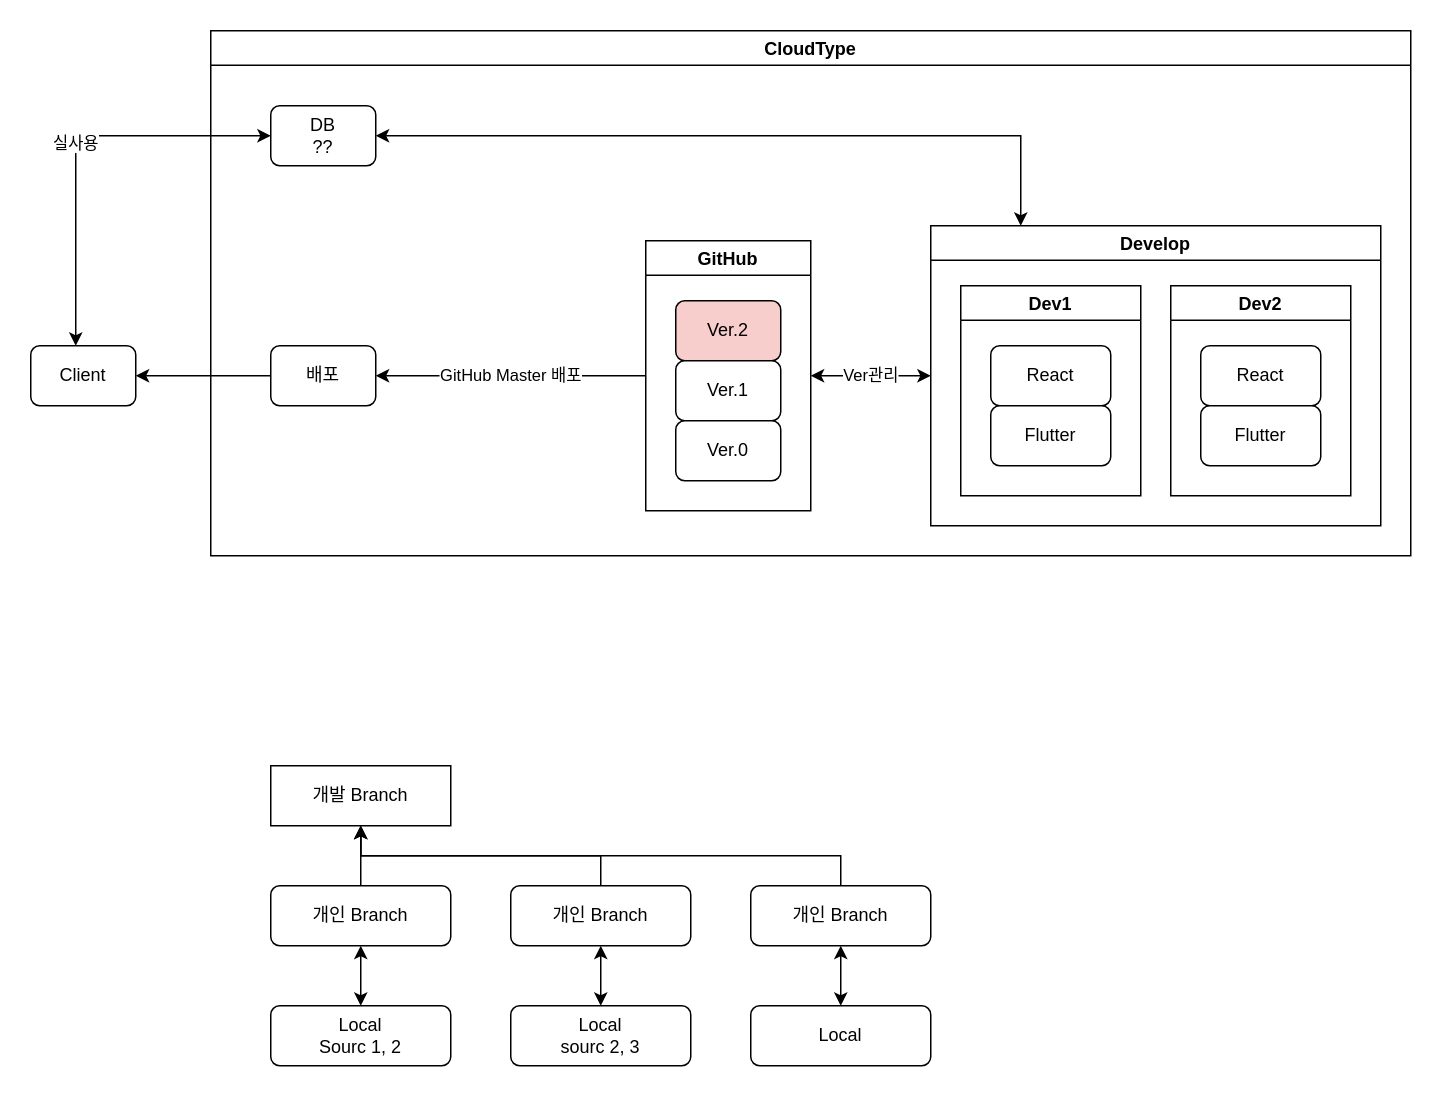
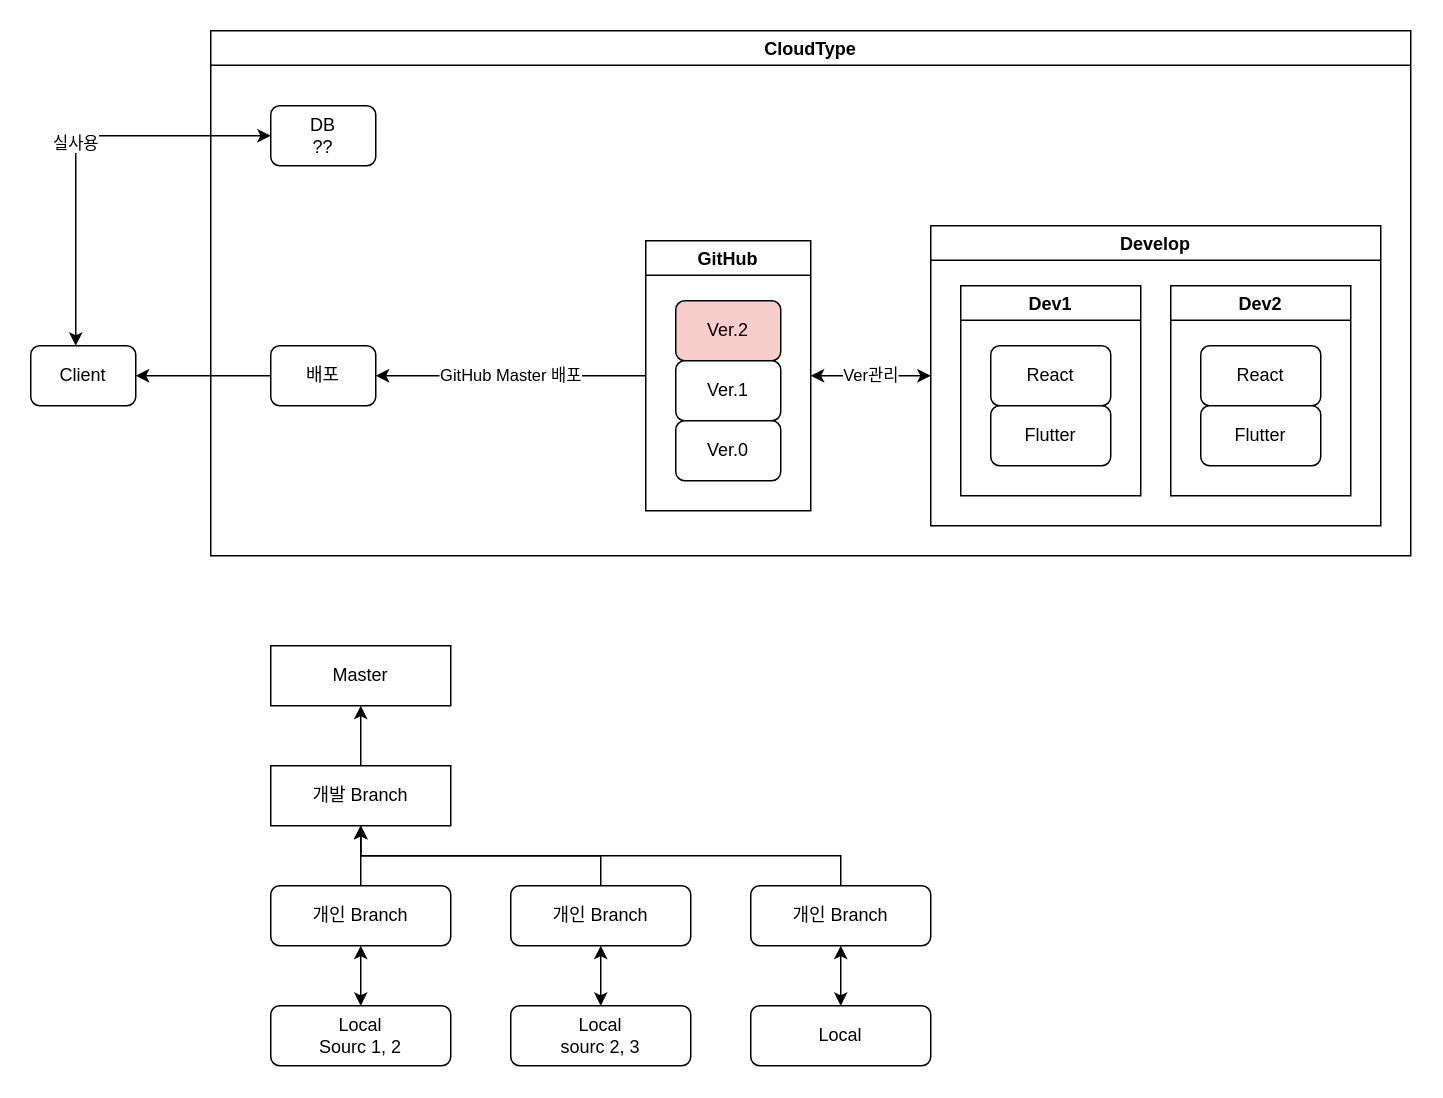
  <mxCell id="0" />
  <mxCell id="1" parent="0" />
  <mxCell id="2" value="CloudType" style="swimlane;" parent="1" vertex="1"><mxGeometry x="140" y="20" width="800" height="350" as="geometry" /></mxCell>
  <mxCell id="3" value="DB&lt;br&gt;??" style="rounded=1;whiteSpace=wrap;html=1;" parent="2" vertex="1"><mxGeometry x="40" y="50" width="70" height="40" as="geometry" /></mxCell>
  <mxCell id="4" value="GitHub" style="swimlane;" parent="2" vertex="1"><mxGeometry x="290" y="140" width="110" height="180" as="geometry" /></mxCell>
  <mxCell id="5" value="Ver.2" style="rounded=1;whiteSpace=wrap;html=1;fillColor=#f8cecc;" parent="4" vertex="1"><mxGeometry x="20" y="40" width="70" height="40" as="geometry" /></mxCell>
  <mxCell id="6" value="Ver.1" style="rounded=1;whiteSpace=wrap;html=1;" parent="4" vertex="1"><mxGeometry x="20" y="80" width="70" height="40" as="geometry" /></mxCell>
  <mxCell id="7" value="Ver.0" style="rounded=1;whiteSpace=wrap;html=1;" parent="4" vertex="1"><mxGeometry x="20" y="120" width="70" height="40" as="geometry" /></mxCell>
  <mxCell id="8" value="GitHub Master 배포" style="edgeStyle=orthogonalEdgeStyle;rounded=0;orthogonalLoop=1;jettySize=auto;html=1;" parent="2" source="4" target="18" edge="1"><mxGeometry relative="1" as="geometry"><mxPoint x="150" y="254.034" as="targetPoint" /></mxGeometry></mxCell>
  <mxCell id="9" value="Ver관리" style="edgeStyle=orthogonalEdgeStyle;rounded=0;orthogonalLoop=1;jettySize=auto;html=1;startArrow=classic;startFill=1;" parent="2" source="11" target="4" edge="1"><mxGeometry relative="1" as="geometry" /></mxCell>
- <mxCell id="10" value="" style="edgeStyle=orthogonalEdgeStyle;rounded=0;orthogonalLoop=1;jettySize=auto;html=1;startArrow=classic;startFill=1;" parent="2" source="11" target="3" edge="1"><mxGeometry relative="1" as="geometry"><mxPoint x="180" y="100" as="sourcePoint" /><Array as="points"><mxPoint x="540" y="70" /></Array></mxGeometry></mxCell>
  <mxCell id="11" value="Develop" style="swimlane;" vertex="1" parent="2"><mxGeometry x="480" y="130" width="300" height="200" as="geometry" /></mxCell>
  <mxCell id="12" value="Dev1" style="swimlane;" parent="11" vertex="1"><mxGeometry x="20" y="40" width="120" height="140" as="geometry" /></mxCell>
  <mxCell id="13" value="React" style="rounded=1;whiteSpace=wrap;html=1;" parent="12" vertex="1"><mxGeometry x="20" y="40" width="80" height="40" as="geometry" /></mxCell>
  <mxCell id="14" value="Flutter" style="rounded=1;whiteSpace=wrap;html=1;" parent="12" vertex="1"><mxGeometry x="20" y="80" width="80" height="40" as="geometry" /></mxCell>
  <mxCell id="15" value="Dev2" style="swimlane;" vertex="1" parent="11"><mxGeometry x="160" y="40" width="120" height="140" as="geometry" /></mxCell>
  <mxCell id="16" value="React" style="rounded=1;whiteSpace=wrap;html=1;" vertex="1" parent="15"><mxGeometry x="20" y="40" width="80" height="40" as="geometry" /></mxCell>
  <mxCell id="17" value="Flutter" style="rounded=1;whiteSpace=wrap;html=1;" vertex="1" parent="15"><mxGeometry x="20" y="80" width="80" height="40" as="geometry" /></mxCell>
  <mxCell id="18" value="배포" style="rounded=1;whiteSpace=wrap;html=1;" parent="2" vertex="1"><mxGeometry x="40" y="210" width="70" height="40" as="geometry" /></mxCell>
  <mxCell id="19" value="실사용" style="edgeStyle=orthogonalEdgeStyle;rounded=0;orthogonalLoop=1;jettySize=auto;html=1;startArrow=classic;startFill=1;" parent="1" source="20" target="3" edge="1"><mxGeometry relative="1" as="geometry"><Array as="points"><mxPoint x="50" y="90" /></Array></mxGeometry></mxCell>
  <mxCell id="20" value="Client" style="rounded=1;whiteSpace=wrap;html=1;" parent="1" vertex="1"><mxGeometry x="20" y="230" width="70" height="40" as="geometry" /></mxCell>
  <mxCell id="21" style="edgeStyle=orthogonalEdgeStyle;rounded=0;orthogonalLoop=1;jettySize=auto;html=1;startArrow=none;startFill=0;" parent="1" source="18" target="20" edge="1"><mxGeometry relative="1" as="geometry"><mxPoint x="180" y="274.034" as="sourcePoint" /></mxGeometry></mxCell>
+ <mxCell id="22" value="Master" style="rounded=0;whiteSpace=wrap;html=1;" vertex="1" parent="1"><mxGeometry x="180" y="430" width="120" height="40" as="geometry" /></mxCell>
+ <mxCell id="23" style="edgeStyle=orthogonalEdgeStyle;rounded=0;orthogonalLoop=1;jettySize=auto;html=1;startArrow=none;startFill=0;" edge="1" parent="1" source="24" target="22"><mxGeometry relative="1" as="geometry" /></mxCell>
  <mxCell id="24" value="개발 Branch" style="whiteSpace=wrap;html=1;rounded=0;" vertex="1" parent="1"><mxGeometry x="180" y="510" width="120" height="40" as="geometry" /></mxCell>
  <mxCell id="25" style="edgeStyle=orthogonalEdgeStyle;rounded=0;orthogonalLoop=1;jettySize=auto;html=1;startArrow=classic;startFill=1;" edge="1" parent="1" source="27" target="32"><mxGeometry relative="1" as="geometry" /></mxCell>
  <mxCell id="26" style="edgeStyle=orthogonalEdgeStyle;rounded=0;orthogonalLoop=1;jettySize=auto;html=1;startArrow=none;startFill=0;" edge="1" parent="1" source="27" target="24"><mxGeometry relative="1" as="geometry" /></mxCell>
  <mxCell id="27" value="개인 Branch" style="rounded=1;whiteSpace=wrap;html=1;" vertex="1" parent="1"><mxGeometry x="180" y="590" width="120" height="40" as="geometry" /></mxCell>
  <mxCell id="28" style="edgeStyle=orthogonalEdgeStyle;rounded=0;orthogonalLoop=1;jettySize=auto;html=1;startArrow=none;startFill=0;" edge="1" parent="1" source="29" target="24"><mxGeometry relative="1" as="geometry"><Array as="points"><mxPoint x="400" y="570" /><mxPoint x="240" y="570" /></Array></mxGeometry></mxCell>
  <mxCell id="29" value="개인 Branch" style="rounded=1;whiteSpace=wrap;html=1;" vertex="1" parent="1"><mxGeometry x="340" y="590" width="120" height="40" as="geometry" /></mxCell>
  <mxCell id="30" style="edgeStyle=orthogonalEdgeStyle;rounded=0;orthogonalLoop=1;jettySize=auto;html=1;startArrow=none;startFill=0;" edge="1" parent="1" source="31" target="24"><mxGeometry relative="1" as="geometry"><Array as="points"><mxPoint x="560" y="570" /><mxPoint x="240" y="570" /></Array></mxGeometry></mxCell>
  <mxCell id="31" value="개인 Branch" style="rounded=1;whiteSpace=wrap;html=1;" vertex="1" parent="1"><mxGeometry x="500" y="590" width="120" height="40" as="geometry" /></mxCell>
  <mxCell id="32" value="Local&lt;br&gt;Sourc 1, 2" style="rounded=1;whiteSpace=wrap;html=1;" vertex="1" parent="1"><mxGeometry x="180" y="670" width="120" height="40" as="geometry" /></mxCell>
  <mxCell id="33" style="edgeStyle=orthogonalEdgeStyle;rounded=0;orthogonalLoop=1;jettySize=auto;html=1;startArrow=classic;startFill=1;" edge="1" parent="1" target="34" source="29"><mxGeometry relative="1" as="geometry"><mxPoint x="400" y="630" as="sourcePoint" /></mxGeometry></mxCell>
  <mxCell id="34" value="Local&lt;br&gt;sourc 2, 3" style="rounded=1;whiteSpace=wrap;html=1;" vertex="1" parent="1"><mxGeometry x="340" y="670" width="120" height="40" as="geometry" /></mxCell>
  <mxCell id="35" style="edgeStyle=orthogonalEdgeStyle;rounded=0;orthogonalLoop=1;jettySize=auto;html=1;startArrow=classic;startFill=1;" edge="1" parent="1" target="36" source="31"><mxGeometry relative="1" as="geometry"><mxPoint x="560" y="630" as="sourcePoint" /></mxGeometry></mxCell>
  <mxCell id="36" value="Local" style="rounded=1;whiteSpace=wrap;html=1;" vertex="1" parent="1"><mxGeometry x="500" y="670" width="120" height="40" as="geometry" /></mxCell>
